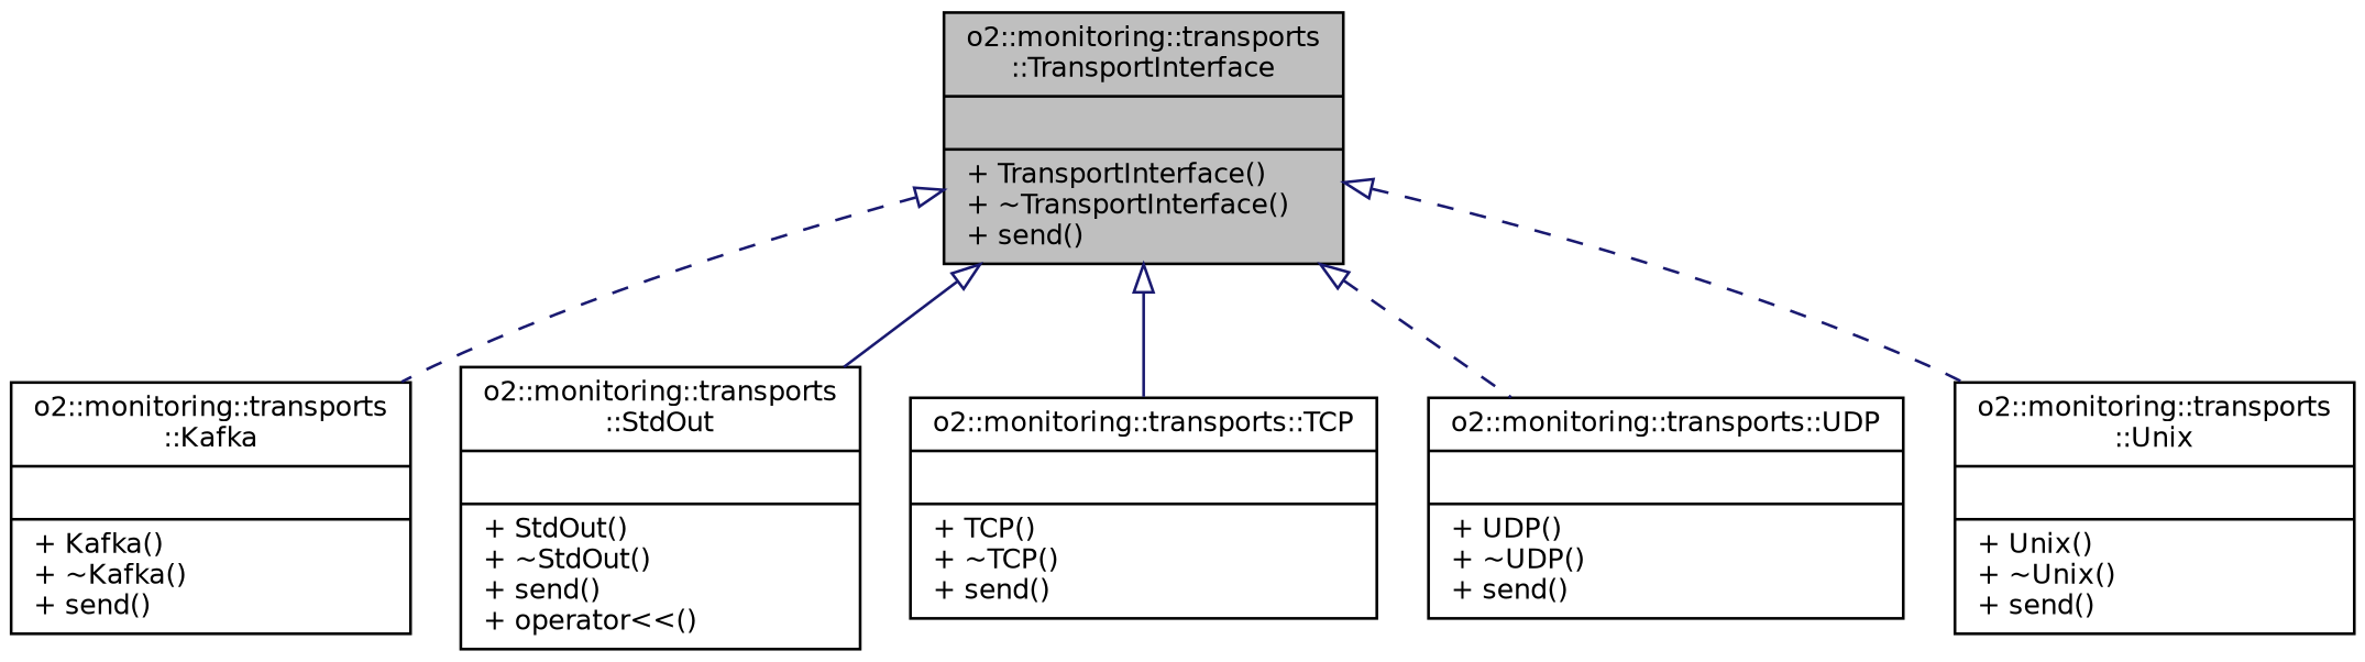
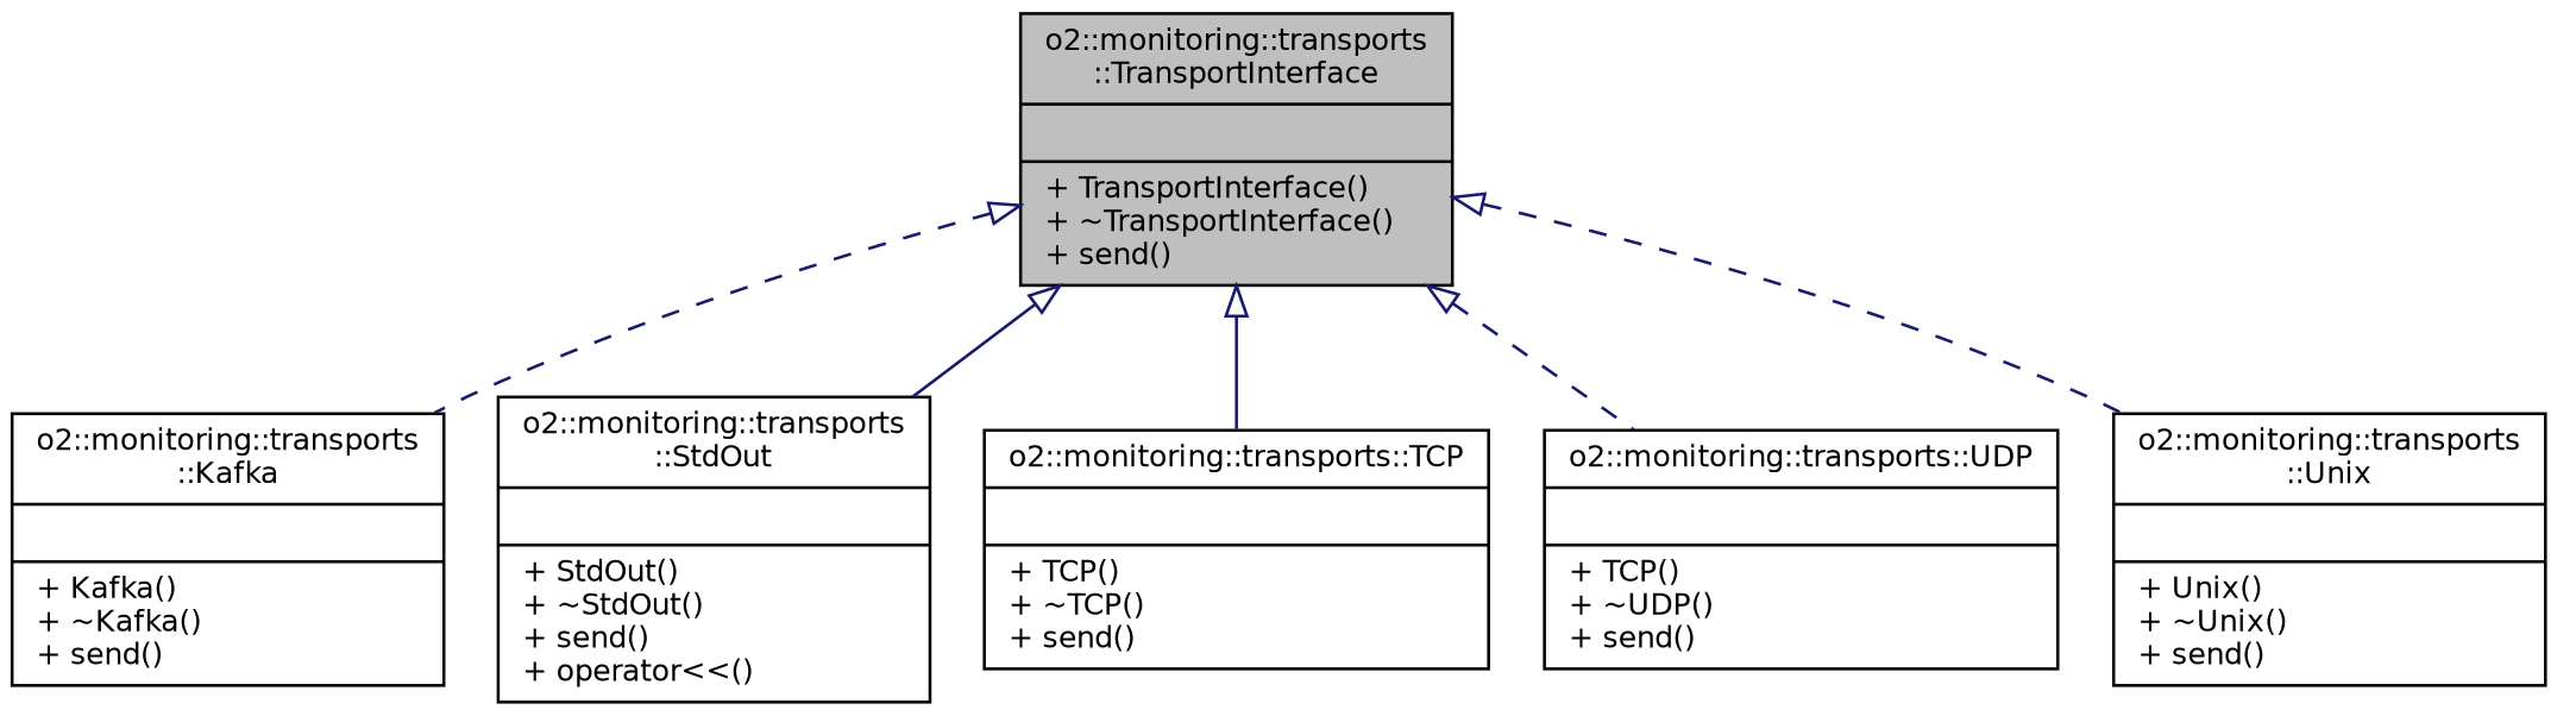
  digraph {
    node [color=black fontname=Helvetica fontsize=10 shape=record]
    edge [arrowtail=onormal color=midnightblue dir=back fontname=Helvetica fontsize=10 labelfontname=Helvetica labelfontsize=10 style=dashed]
    n1 [fillcolor=grey75 fontcolor=black height=0.2 label="{o2::monitoring::transports\l::TransportInterface\n||+ TransportInterface()\l+ ~TransportInterface()\l+ send()\l}" style=filled width=0.4]
    n2 [height=0.2 label="{o2::monitoring::transports\l::Kafka\n||+ Kafka()\l+ ~Kafka()\l+ send()\l}" width=0.4]
    n3 [height=0.2 label="{o2::monitoring::transports\l::StdOut\n||+ StdOut()\l+ ~StdOut()\l+ send()\l+ operator\<\<()\l}" width=0.4]
    n4 [height=0.2 label="{o2::monitoring::transports::TCP\n||+ TCP()\l+ ~TCP()\l+ send()\l}" width=0.4]
-   n5 [height=0.2 label="{o2::monitoring::transports::UDP\n||+ UDP()\l+ ~UDP()\l+ send()\l}" width=0.4]
+   n5 [height=0.2 label="{o2::monitoring::transports::UDP\n||+ TCP()\l+ ~UDP()\l+ send()\l}" width=0.4]
    n6 [height=0.2 label="{o2::monitoring::transports\l::Unix\n||+ Unix()\l+ ~Unix()\l+ send()\l}" width=0.4]
    n1 -> n2
    n1 -> n3 [style=solid]
    n1 -> n4 [style=solid]
    n1 -> n5
    n1 -> n6
  }
